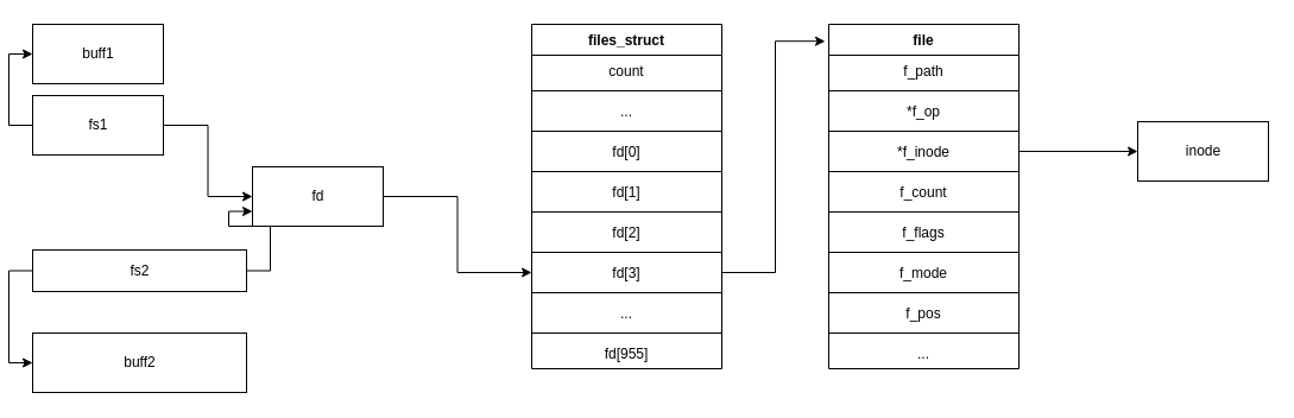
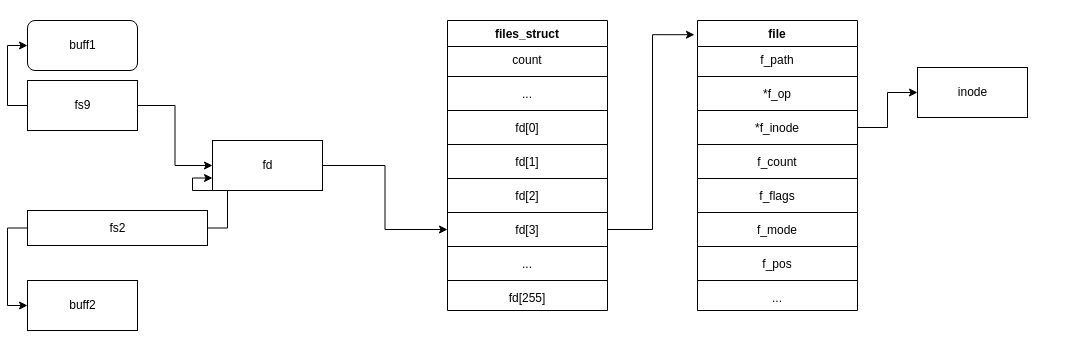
  <mxCell id="0" />
  <mxCell id="1" parent="0" />
  <mxCell id="2" value="files_struct" style="swimlane;fontStyle=1;align=center;verticalAlign=top;childLayout=stackLayout;horizontal=1;startSize=26;horizontalStack=0;resizeParent=1;resizeParentMax=0;resizeLast=0;collapsible=1;marginBottom=0;" vertex="1" parent="1"><mxGeometry x="440" y="20" width="160" height="290" as="geometry" /></mxCell>
  <mxCell id="3" value="count" style="text;strokeColor=none;fillColor=none;align=center;verticalAlign=top;spacingLeft=4;spacingRight=4;overflow=hidden;rotatable=0;points=[[0,0.5],[1,0.5]];portConstraint=eastwest;" vertex="1" parent="2"><mxGeometry y="26" width="160" height="26" as="geometry" /></mxCell>
  <mxCell id="4" value="" style="line;strokeWidth=1;fillColor=none;align=left;verticalAlign=middle;spacingTop=-1;spacingLeft=3;spacingRight=3;rotatable=0;labelPosition=right;points=[];portConstraint=eastwest;" vertex="1" parent="2"><mxGeometry y="52" width="160" height="8" as="geometry" /></mxCell>
  <mxCell id="5" value="..." style="text;strokeColor=none;fillColor=none;align=center;verticalAlign=top;spacingLeft=4;spacingRight=4;overflow=hidden;rotatable=0;points=[[0,0.5],[1,0.5]];portConstraint=eastwest;" vertex="1" parent="2"><mxGeometry y="60" width="160" height="26" as="geometry" /></mxCell>
  <mxCell id="6" value="" style="line;strokeWidth=1;fillColor=none;align=left;verticalAlign=middle;spacingTop=-1;spacingLeft=3;spacingRight=3;rotatable=0;labelPosition=right;points=[];portConstraint=eastwest;" vertex="1" parent="2"><mxGeometry y="86" width="160" height="8" as="geometry" /></mxCell>
  <mxCell id="7" value="fd[0]" style="text;strokeColor=none;fillColor=none;align=center;verticalAlign=top;spacingLeft=4;spacingRight=4;overflow=hidden;rotatable=0;points=[[0,0.5],[1,0.5]];portConstraint=eastwest;" vertex="1" parent="2"><mxGeometry y="94" width="160" height="26" as="geometry" /></mxCell>
  <mxCell id="8" value="" style="line;strokeWidth=1;fillColor=none;align=left;verticalAlign=middle;spacingTop=-1;spacingLeft=3;spacingRight=3;rotatable=0;labelPosition=right;points=[];portConstraint=eastwest;" vertex="1" parent="2"><mxGeometry y="120" width="160" height="8" as="geometry" /></mxCell>
  <mxCell id="9" value="fd[1]" style="text;strokeColor=none;fillColor=none;align=center;verticalAlign=top;spacingLeft=4;spacingRight=4;overflow=hidden;rotatable=0;points=[[0,0.5],[1,0.5]];portConstraint=eastwest;" vertex="1" parent="2"><mxGeometry y="128" width="160" height="26" as="geometry" /></mxCell>
  <mxCell id="10" value="" style="line;strokeWidth=1;fillColor=none;align=left;verticalAlign=middle;spacingTop=-1;spacingLeft=3;spacingRight=3;rotatable=0;labelPosition=right;points=[];portConstraint=eastwest;" vertex="1" parent="2"><mxGeometry y="154" width="160" height="8" as="geometry" /></mxCell>
  <mxCell id="11" value="fd[2]" style="text;strokeColor=none;fillColor=none;align=center;verticalAlign=top;spacingLeft=4;spacingRight=4;overflow=hidden;rotatable=0;points=[[0,0.5],[1,0.5]];portConstraint=eastwest;" vertex="1" parent="2"><mxGeometry y="162" width="160" height="26" as="geometry" /></mxCell>
  <mxCell id="12" value="" style="line;strokeWidth=1;fillColor=none;align=left;verticalAlign=middle;spacingTop=-1;spacingLeft=3;spacingRight=3;rotatable=0;labelPosition=right;points=[];portConstraint=eastwest;" vertex="1" parent="2"><mxGeometry y="188" width="160" height="8" as="geometry" /></mxCell>
  <mxCell id="13" value="fd[3]" style="text;strokeColor=none;fillColor=none;align=center;verticalAlign=top;spacingLeft=4;spacingRight=4;overflow=hidden;rotatable=0;points=[[0,0.5],[1,0.5]];portConstraint=eastwest;" vertex="1" parent="2"><mxGeometry y="196" width="160" height="26" as="geometry" /></mxCell>
  <mxCell id="14" value="" style="line;strokeWidth=1;fillColor=none;align=left;verticalAlign=middle;spacingTop=-1;spacingLeft=3;spacingRight=3;rotatable=0;labelPosition=right;points=[];portConstraint=eastwest;" vertex="1" parent="2"><mxGeometry y="222" width="160" height="8" as="geometry" /></mxCell>
  <mxCell id="15" value="..." style="text;strokeColor=none;fillColor=none;align=center;verticalAlign=top;spacingLeft=4;spacingRight=4;overflow=hidden;rotatable=0;points=[[0,0.5],[1,0.5]];portConstraint=eastwest;" vertex="1" parent="2"><mxGeometry y="230" width="160" height="26" as="geometry" /></mxCell>
  <mxCell id="16" value="" style="line;strokeWidth=1;fillColor=none;align=left;verticalAlign=middle;spacingTop=-1;spacingLeft=3;spacingRight=3;rotatable=0;labelPosition=right;points=[];portConstraint=eastwest;" vertex="1" parent="2"><mxGeometry y="256" width="160" height="8" as="geometry" /></mxCell>
- <mxCell id="17" value="fd[955]" style="text;strokeColor=none;fillColor=none;align=center;verticalAlign=top;spacingLeft=4;spacingRight=4;overflow=hidden;rotatable=0;points=[[0,0.5],[1,0.5]];portConstraint=eastwest;" vertex="1" parent="2"><mxGeometry y="264" width="160" height="26" as="geometry" /></mxCell>
+ <mxCell id="17" value="fd[255]" style="text;strokeColor=none;fillColor=none;align=center;verticalAlign=top;spacingLeft=4;spacingRight=4;overflow=hidden;rotatable=0;points=[[0,0.5],[1,0.5]];portConstraint=eastwest;" vertex="1" parent="2"><mxGeometry y="264" width="160" height="26" as="geometry" /></mxCell>
  <mxCell id="18" style="edgeStyle=orthogonalEdgeStyle;rounded=0;orthogonalLoop=1;jettySize=auto;html=1;exitX=1;exitY=0.5;exitDx=0;exitDy=0;entryX=0;entryY=0.5;entryDx=0;entryDy=0;" edge="1" parent="1" source="19" target="13"><mxGeometry relative="1" as="geometry" /></mxCell>
  <mxCell id="19" value="fd" style="html=1;align=center;" vertex="1" parent="1"><mxGeometry x="205" y="140" width="110" height="50" as="geometry" /></mxCell>
  <mxCell id="20" style="edgeStyle=orthogonalEdgeStyle;rounded=0;orthogonalLoop=1;jettySize=auto;html=1;exitX=1;exitY=0.5;exitDx=0;exitDy=0;entryX=0;entryY=0.5;entryDx=0;entryDy=0;" edge="1" parent="1" source="22" target="19"><mxGeometry relative="1" as="geometry" /></mxCell>
  <mxCell id="21" style="edgeStyle=orthogonalEdgeStyle;rounded=0;orthogonalLoop=1;jettySize=auto;html=1;exitX=0;exitY=0.5;exitDx=0;exitDy=0;entryX=0;entryY=0.5;entryDx=0;entryDy=0;" edge="1" parent="1" source="22" target="27"><mxGeometry relative="1" as="geometry" /></mxCell>
- <mxCell id="22" value="fs1" style="html=1;align=center;" vertex="1" parent="1"><mxGeometry x="20" y="80" width="110" height="50" as="geometry" /></mxCell>
+ <mxCell id="22" value="fs9" style="html=1;align=center;" vertex="1" parent="1"><mxGeometry x="20" y="80" width="110" height="50" as="geometry" /></mxCell>
  <mxCell id="23" style="edgeStyle=orthogonalEdgeStyle;rounded=0;orthogonalLoop=1;jettySize=auto;html=1;exitX=1;exitY=0.5;exitDx=0;exitDy=0;entryX=0;entryY=0.75;entryDx=0;entryDy=0;" edge="1" parent="1" source="25" target="19"><mxGeometry relative="1" as="geometry" /></mxCell>
  <mxCell id="24" style="edgeStyle=orthogonalEdgeStyle;rounded=0;orthogonalLoop=1;jettySize=auto;html=1;exitX=0;exitY=0.5;exitDx=0;exitDy=0;entryX=0;entryY=0.5;entryDx=0;entryDy=0;" edge="1" parent="1" source="25" target="26"><mxGeometry relative="1" as="geometry" /></mxCell>
  <mxCell id="25" value="fs2" style="html=1;align=center;" vertex="1" parent="1"><mxGeometry x="20" y="210" width="180" height="35" as="geometry" /></mxCell>
- <mxCell id="26" value="buff2" style="html=1;align=center;" vertex="1" parent="1"><mxGeometry x="20" y="280" width="180" height="50" as="geometry" /></mxCell>
- <mxCell id="27" value="buff1" style="html=1;align=center;" vertex="1" parent="1"><mxGeometry x="20" y="20" width="110" height="50" as="geometry" /></mxCell>
+ <mxCell id="26" value="buff2" style="html=1;align=center;" vertex="1" parent="1"><mxGeometry x="20" y="280" width="110" height="50" as="geometry" /></mxCell>
+ <mxCell id="27" value="buff1" style="html=1;align=center;rounded=1;" vertex="1" parent="1"><mxGeometry x="20" y="20" width="110" height="50" as="geometry" /></mxCell>
  <mxCell id="28" value="file" style="swimlane;fontStyle=1;align=center;verticalAlign=top;childLayout=stackLayout;horizontal=1;startSize=26;horizontalStack=0;resizeParent=1;resizeParentMax=0;resizeLast=0;collapsible=1;marginBottom=0;" vertex="1" parent="1"><mxGeometry x="690" y="20" width="160" height="290" as="geometry" /></mxCell>
  <mxCell id="29" value="f_path" style="text;strokeColor=none;fillColor=none;align=center;verticalAlign=top;spacingLeft=4;spacingRight=4;overflow=hidden;rotatable=0;points=[[0,0.5],[1,0.5]];portConstraint=eastwest;" vertex="1" parent="28"><mxGeometry y="26" width="160" height="26" as="geometry" /></mxCell>
  <mxCell id="30" value="" style="line;strokeWidth=1;fillColor=none;align=left;verticalAlign=middle;spacingTop=-1;spacingLeft=3;spacingRight=3;rotatable=0;labelPosition=right;points=[];portConstraint=eastwest;" vertex="1" parent="28"><mxGeometry y="52" width="160" height="8" as="geometry" /></mxCell>
  <mxCell id="31" value="*f_op" style="text;strokeColor=none;fillColor=none;align=center;verticalAlign=top;spacingLeft=4;spacingRight=4;overflow=hidden;rotatable=0;points=[[0,0.5],[1,0.5]];portConstraint=eastwest;" vertex="1" parent="28"><mxGeometry y="60" width="160" height="26" as="geometry" /></mxCell>
  <mxCell id="32" value="" style="line;strokeWidth=1;fillColor=none;align=left;verticalAlign=middle;spacingTop=-1;spacingLeft=3;spacingRight=3;rotatable=0;labelPosition=right;points=[];portConstraint=eastwest;" vertex="1" parent="28"><mxGeometry y="86" width="160" height="8" as="geometry" /></mxCell>
  <mxCell id="33" value="*f_inode" style="text;strokeColor=none;fillColor=none;align=center;verticalAlign=top;spacingLeft=4;spacingRight=4;overflow=hidden;rotatable=0;points=[[0,0.5],[1,0.5]];portConstraint=eastwest;" vertex="1" parent="28"><mxGeometry y="94" width="160" height="26" as="geometry" /></mxCell>
  <mxCell id="34" value="" style="line;strokeWidth=1;fillColor=none;align=left;verticalAlign=middle;spacingTop=-1;spacingLeft=3;spacingRight=3;rotatable=0;labelPosition=right;points=[];portConstraint=eastwest;" vertex="1" parent="28"><mxGeometry y="120" width="160" height="8" as="geometry" /></mxCell>
  <mxCell id="35" value="f_count" style="text;strokeColor=none;fillColor=none;align=center;verticalAlign=top;spacingLeft=4;spacingRight=4;overflow=hidden;rotatable=0;points=[[0,0.5],[1,0.5]];portConstraint=eastwest;" vertex="1" parent="28"><mxGeometry y="128" width="160" height="26" as="geometry" /></mxCell>
  <mxCell id="36" value="" style="line;strokeWidth=1;fillColor=none;align=left;verticalAlign=middle;spacingTop=-1;spacingLeft=3;spacingRight=3;rotatable=0;labelPosition=right;points=[];portConstraint=eastwest;" vertex="1" parent="28"><mxGeometry y="154" width="160" height="8" as="geometry" /></mxCell>
  <mxCell id="37" value="f_flags" style="text;strokeColor=none;fillColor=none;align=center;verticalAlign=top;spacingLeft=4;spacingRight=4;overflow=hidden;rotatable=0;points=[[0,0.5],[1,0.5]];portConstraint=eastwest;" vertex="1" parent="28"><mxGeometry y="162" width="160" height="26" as="geometry" /></mxCell>
  <mxCell id="38" value="" style="line;strokeWidth=1;fillColor=none;align=left;verticalAlign=middle;spacingTop=-1;spacingLeft=3;spacingRight=3;rotatable=0;labelPosition=right;points=[];portConstraint=eastwest;" vertex="1" parent="28"><mxGeometry y="188" width="160" height="8" as="geometry" /></mxCell>
  <mxCell id="39" value="f_mode" style="text;strokeColor=none;fillColor=none;align=center;verticalAlign=top;spacingLeft=4;spacingRight=4;overflow=hidden;rotatable=0;points=[[0,0.5],[1,0.5]];portConstraint=eastwest;" vertex="1" parent="28"><mxGeometry y="196" width="160" height="26" as="geometry" /></mxCell>
  <mxCell id="40" value="" style="line;strokeWidth=1;fillColor=none;align=left;verticalAlign=middle;spacingTop=-1;spacingLeft=3;spacingRight=3;rotatable=0;labelPosition=right;points=[];portConstraint=eastwest;" vertex="1" parent="28"><mxGeometry y="222" width="160" height="8" as="geometry" /></mxCell>
  <mxCell id="41" value="f_pos" style="text;strokeColor=none;fillColor=none;align=center;verticalAlign=top;spacingLeft=4;spacingRight=4;overflow=hidden;rotatable=0;points=[[0,0.5],[1,0.5]];portConstraint=eastwest;" vertex="1" parent="28"><mxGeometry y="230" width="160" height="26" as="geometry" /></mxCell>
  <mxCell id="42" value="" style="line;strokeWidth=1;fillColor=none;align=left;verticalAlign=middle;spacingTop=-1;spacingLeft=3;spacingRight=3;rotatable=0;labelPosition=right;points=[];portConstraint=eastwest;" vertex="1" parent="28"><mxGeometry y="256" width="160" height="8" as="geometry" /></mxCell>
  <mxCell id="43" value="..." style="text;strokeColor=none;fillColor=none;align=center;verticalAlign=top;spacingLeft=4;spacingRight=4;overflow=hidden;rotatable=0;points=[[0,0.5],[1,0.5]];portConstraint=eastwest;" vertex="1" parent="28"><mxGeometry y="264" width="160" height="26" as="geometry" /></mxCell>
- <mxCell id="44" value="inode" style="html=1;align=center;" vertex="1" parent="1"><mxGeometry x="950" y="102" width="110" height="50" as="geometry" /></mxCell>
+ <mxCell id="44" value="inode" style="html=1;align=center;" vertex="1" parent="1"><mxGeometry x="910" y="67" width="110" height="50" as="geometry" /></mxCell>
  <mxCell id="45" style="edgeStyle=orthogonalEdgeStyle;rounded=0;orthogonalLoop=1;jettySize=auto;html=1;exitX=1;exitY=0.5;exitDx=0;exitDy=0;" edge="1" parent="1" source="33" target="44"><mxGeometry relative="1" as="geometry" /></mxCell>
  <mxCell id="46" style="edgeStyle=orthogonalEdgeStyle;rounded=0;orthogonalLoop=1;jettySize=auto;html=1;exitX=1;exitY=0.5;exitDx=0;exitDy=0;entryX=-0.019;entryY=0.049;entryDx=0;entryDy=0;entryPerimeter=0;" edge="1" parent="1" source="13" target="28"><mxGeometry relative="1" as="geometry" /></mxCell>
